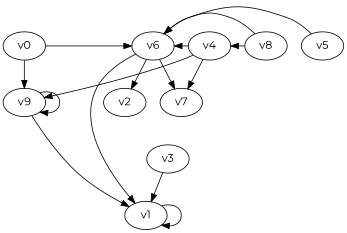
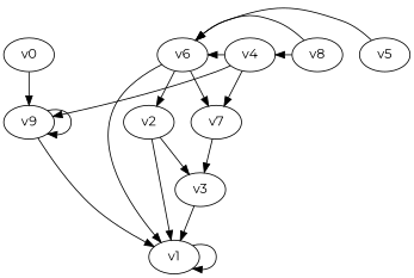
  digraph {
    fontname=Montserrat
    node [fontname=Montserrat player=1]
    edge [fontname=Montserrat]
    v0
    v6
    v9
    v1 [player=0]
    v2 [player=0]
    v7
    v3 [player=0]
    v4
    v5 [player=0]
    v8
-   v0 -> v6 [constraint="time >= 10"]
    v0 -> v9
    v6 -> v1 [constraint="time % 3 == 1"]
    v6 -> v2 [constraint="time % 3 == 0"]
    v6 -> v7
    v9 -> v9 [constraint="(time >= 5) && (time <= 24)"]
    v9 -> v1 [constraint="time % 4 == 1"]
    v1 -> v1 [constraint="time <= 11"]
+   v2 -> v1
+   v2 -> v3
+   v7 -> v3
    v3 -> v1
    v4 -> v6 [constraint="time <= 21"]
    v4 -> v9 [constraint="time >= 10"]
    v4 -> v7
    v5 -> v6 [constraint="time == 19"]
    v8 -> v6 [constraint="time == 19"]
    v8 -> v4 [constraint="time >= 8"]
  }
